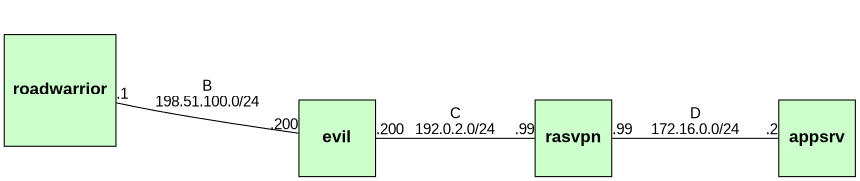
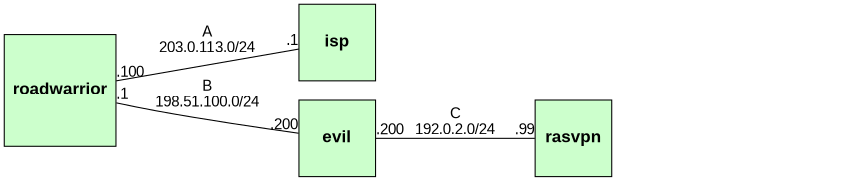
  graph {
    bgcolor="#ffffff"
    rankdir=LR
    node [fillcolor="#ccffcc" fontname="arial bold" fontsize=16 shape=square style=filled]
    edge [fontname=arial fontsize=14 minlen=2]
    roadwarrior [width=1]
+   isp [width=1]
    evil [width=1]
    rasvpn [width=1]
-   appsrv [width=1]
+   roadwarrior -- isp [headlabel=.1 label="A\n203.0.113.0/24" taillabel=.100]
    roadwarrior -- evil [headlabel=.200 label="B\n198.51.100.0/24" taillabel=.1]
    evil -- rasvpn [headlabel=.99 label="C\n192.0.2.0/24" taillabel=.200]
-   rasvpn -- appsrv [headlabel=.2 label="D\n172.16.0.0/24" taillabel=.99]
  }
